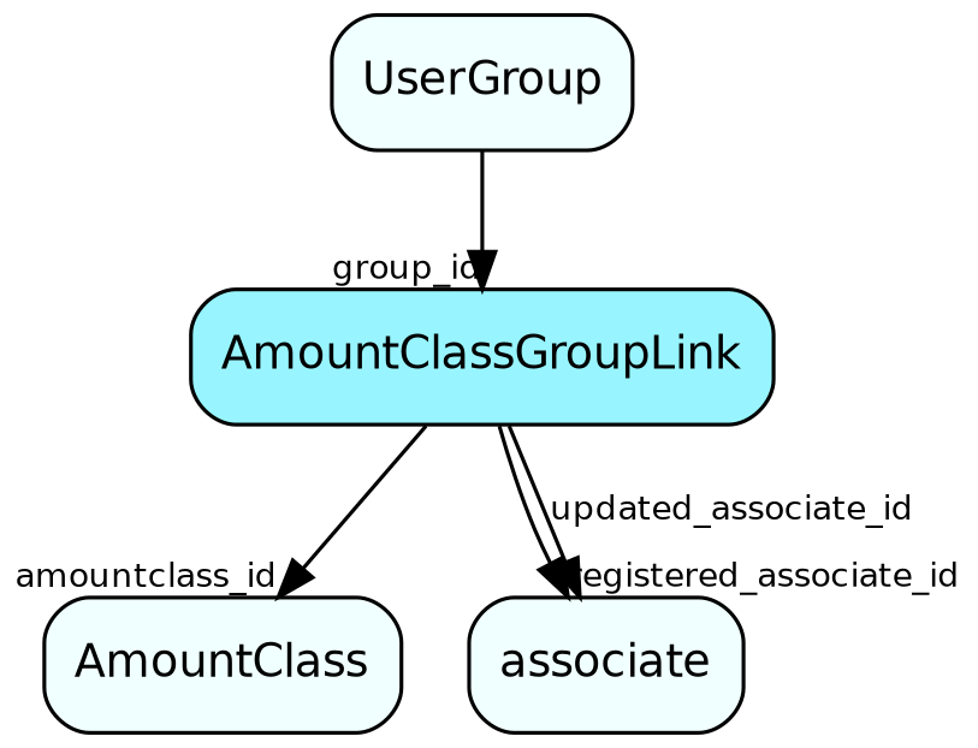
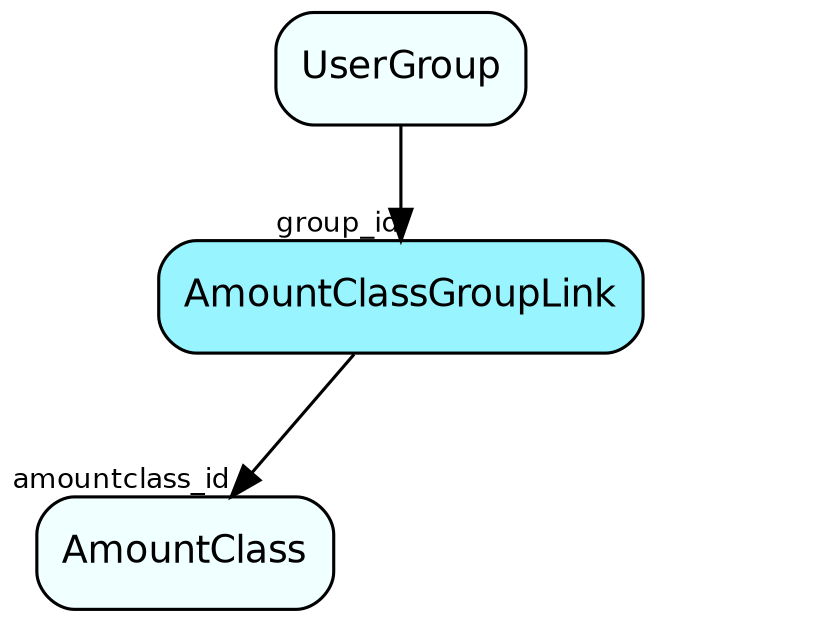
  digraph {
    node [fillcolor=azure1 fontname=Helvetica fontsize=12 shape=box style="rounded, filled"]
    edge [fontname=Helvetica fontsize=9]
    AmountClassGroupLink [fillcolor=cadetblue1]
    AmountClass
-   associate
    UserGroup
    AmountClassGroupLink -> AmountClass [headlabel=amountclass_id]
-   AmountClassGroupLink -> associate [headlabel=registered_associate_id]
-   AmountClassGroupLink -> associate [label=updated_associate_id]
    UserGroup -> AmountClassGroupLink [headlabel=group_id]
  }
